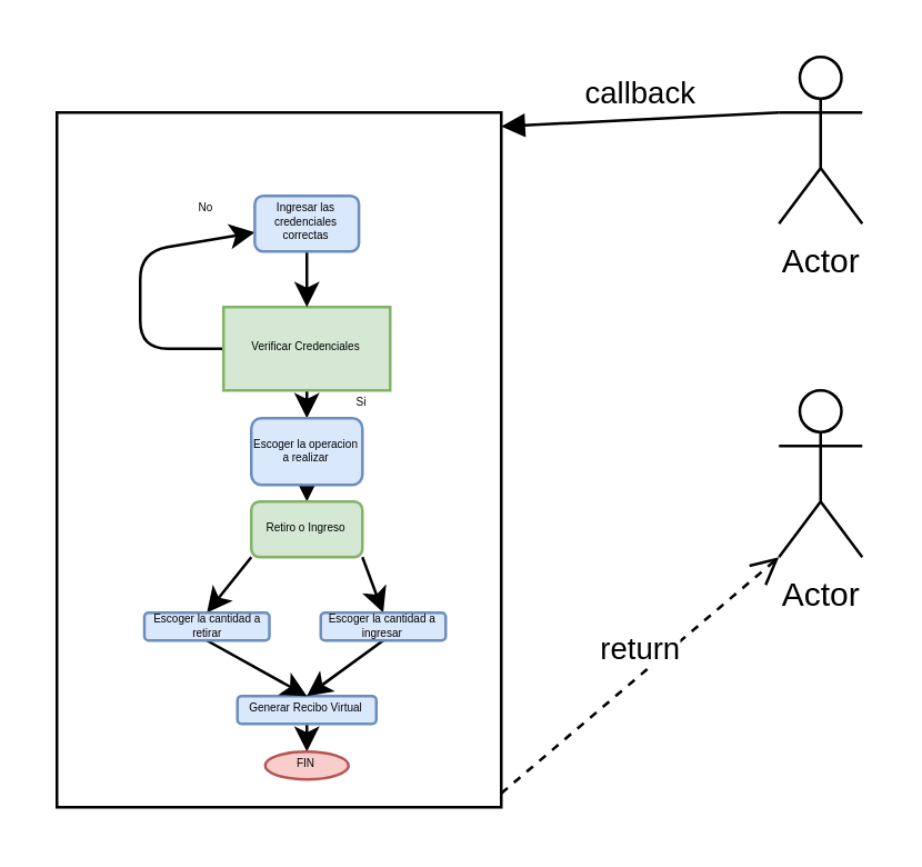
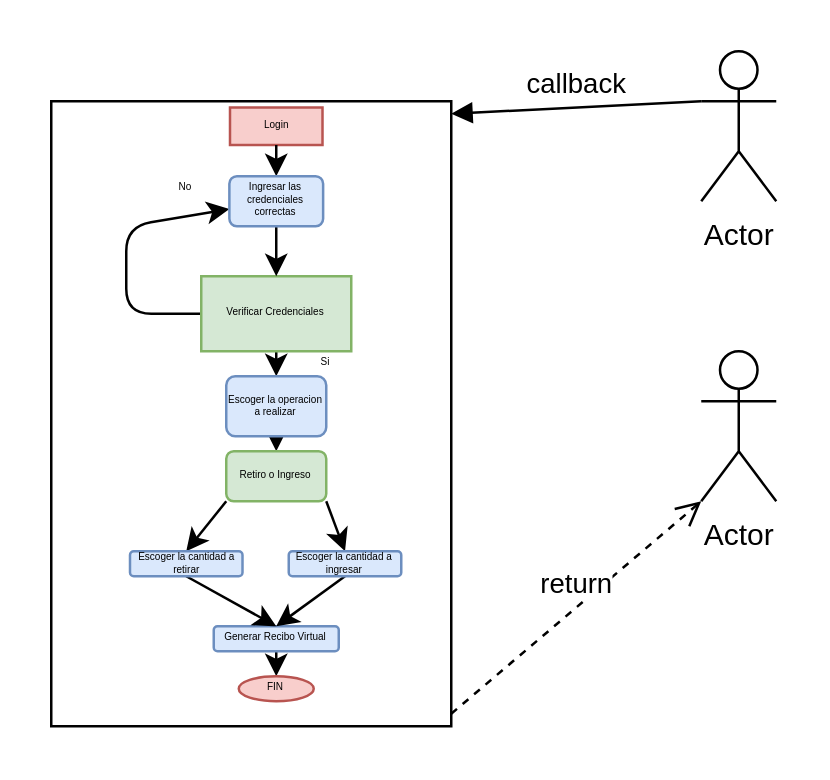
  <mxCell id="0" />
  <mxCell id="1" parent="0" />
  <mxCell id="2" value="" style="html=1;points=[[0,0,0,0,5],[0,1,0,0,-5],[1,0,0,0,5],[1,1,0,0,-5]];perimeter=orthogonalPerimeter;outlineConnect=0;targetShapes=umlLifeline;portConstraint=eastwest;newEdgeStyle={&quot;curved&quot;:0,&quot;rounded&quot;:0};" vertex="1" parent="1"><mxGeometry x="20" y="40" width="160" height="250" as="geometry" /></mxCell>
  <mxCell id="3" value="callback" style="html=1;verticalAlign=bottom;endArrow=block;curved=0;rounded=0;entryX=1;entryY=0;entryDx=0;entryDy=5;exitX=0;exitY=0.333;exitDx=0;exitDy=0;exitPerimeter=0;" edge="1" target="2" parent="1" source="5"><mxGeometry relative="1" as="geometry"><mxPoint x="270" y="40" as="sourcePoint" /></mxGeometry></mxCell>
  <mxCell id="4" value="return" style="html=1;verticalAlign=bottom;endArrow=open;dashed=1;endSize=8;curved=0;rounded=0;exitX=1;exitY=1;exitDx=0;exitDy=-5;entryX=0;entryY=1;entryDx=0;entryDy=0;entryPerimeter=0;" edge="1" source="2" parent="1" target="6"><mxGeometry relative="1" as="geometry"><mxPoint x="270" y="200" as="targetPoint" /></mxGeometry></mxCell>
  <mxCell id="5" value="Actor" style="shape=umlActor;verticalLabelPosition=bottom;verticalAlign=top;html=1;" vertex="1" parent="1"><mxGeometry x="280" y="20" width="30" height="60" as="geometry" /></mxCell>
  <mxCell id="6" value="Actor" style="shape=umlActor;verticalLabelPosition=bottom;verticalAlign=top;html=1;" vertex="1" parent="1"><mxGeometry x="280" y="140" width="30" height="60" as="geometry" /></mxCell>
  <mxCell id="7" style="edgeStyle=none;html=1;exitX=0;exitY=0.5;exitDx=0;exitDy=0;" edge="1" parent="1" source="9" target="17"><mxGeometry relative="1" as="geometry"><Array as="points"><mxPoint x="50" y="125" /><mxPoint x="50" y="90" /></Array></mxGeometry></mxCell>
  <mxCell id="8" style="edgeStyle=none;html=1;exitX=0.5;exitY=1;exitDx=0;exitDy=0;" edge="1" parent="1" source="9" target="11"><mxGeometry relative="1" as="geometry" /></mxCell>
  <mxCell id="9" value="Verificar Credenciales" style="whiteSpace=wrap;html=1;fontSize=4;fillColor=#d5e8d4;strokeColor=#82b366;rounded=0;" vertex="1" parent="1"><mxGeometry x="80" y="110" width="60" height="30" as="geometry" /></mxCell>
  <mxCell id="10" style="edgeStyle=none;html=1;exitX=0.5;exitY=1;exitDx=0;exitDy=0;entryX=0.5;entryY=0;entryDx=0;entryDy=0;" edge="1" parent="1" source="11" target="22"><mxGeometry relative="1" as="geometry" /></mxCell>
  <mxCell id="11" value="Escoger la operacion a realizar" style="rounded=1;whiteSpace=wrap;html=1;fontSize=4;fillColor=#dae8fc;strokeColor=#6c8ebf;" vertex="1" parent="1"><mxGeometry x="90" y="150" width="40" height="24" as="geometry" /></mxCell>
  <mxCell id="12" value="Si" style="text;html=1;align=center;verticalAlign=middle;whiteSpace=wrap;rounded=0;fontSize=4;" vertex="1" parent="1"><mxGeometry x="115" y="140" width="30" height="10" as="geometry" /></mxCell>
  <mxCell id="13" value="No" style="text;html=1;align=center;verticalAlign=middle;whiteSpace=wrap;rounded=0;fontSize=4;" vertex="1" parent="1"><mxGeometry x="64" y="70" width="20" height="10" as="geometry" /></mxCell>
  <mxCell id="14" style="edgeStyle=none;html=1;entryX=0.5;entryY=0;entryDx=0;entryDy=0;" edge="1" parent="1" source="17" target="9"><mxGeometry relative="1" as="geometry" /></mxCell>
+ <mxCell id="15" value="Login" style="rounded=0;whiteSpace=wrap;html=1;fontSize=4;fillColor=#f8cecc;strokeColor=#b85450;" vertex="1" parent="1"><mxGeometry x="91.5" y="42.5" width="37" height="15" as="geometry" /></mxCell>
+ <mxCell id="16" value="" style="edgeStyle=none;html=1;entryX=0.5;entryY=0;entryDx=0;entryDy=0;" edge="1" parent="1" source="15" target="17"><mxGeometry relative="1" as="geometry"><mxPoint x="110" y="57" as="sourcePoint" /><mxPoint x="110" y="80" as="targetPoint" /></mxGeometry></mxCell>
  <mxCell id="17" value="Ingresar las credenciales correctas" style="rounded=1;whiteSpace=wrap;html=1;fontSize=4;fillColor=#dae8fc;strokeColor=#6c8ebf;" vertex="1" parent="1"><mxGeometry x="91.25" y="70" width="37.5" height="20" as="geometry" /></mxCell>
  <mxCell id="18" style="edgeStyle=none;html=1;exitX=0.5;exitY=1;exitDx=0;exitDy=0;entryX=0.5;entryY=0;entryDx=0;entryDy=0;" edge="1" parent="1" source="19" target="27"><mxGeometry relative="1" as="geometry" /></mxCell>
  <mxCell id="19" value="Generar Recibo Virtual" style="rounded=1;whiteSpace=wrap;html=1;fontSize=4;fillColor=#dae8fc;strokeColor=#6c8ebf;" vertex="1" parent="1"><mxGeometry x="85" y="250" width="50" height="10" as="geometry" /></mxCell>
  <mxCell id="20" style="edgeStyle=none;html=1;exitX=0;exitY=1;exitDx=0;exitDy=0;entryX=0.5;entryY=0;entryDx=0;entryDy=0;" edge="1" parent="1" source="22" target="24"><mxGeometry relative="1" as="geometry" /></mxCell>
  <mxCell id="21" style="edgeStyle=none;html=1;exitX=1;exitY=1;exitDx=0;exitDy=0;entryX=0.5;entryY=0;entryDx=0;entryDy=0;" edge="1" parent="1" source="22" target="26"><mxGeometry relative="1" as="geometry" /></mxCell>
  <mxCell id="22" value="Retiro o Ingreso" style="whiteSpace=wrap;html=1;fontSize=4;fillColor=#d5e8d4;strokeColor=#82b366;rounded=1;" vertex="1" parent="1"><mxGeometry x="90" y="180" width="40" height="20" as="geometry" /></mxCell>
  <mxCell id="23" style="edgeStyle=none;html=1;exitX=0.5;exitY=1;exitDx=0;exitDy=0;entryX=0.5;entryY=0;entryDx=0;entryDy=0;" edge="1" parent="1" source="24" target="19"><mxGeometry relative="1" as="geometry" /></mxCell>
  <mxCell id="24" value="Escoger la cantidad a retirar" style="rounded=1;whiteSpace=wrap;html=1;fontSize=4;fillColor=#dae8fc;strokeColor=#6c8ebf;" vertex="1" parent="1"><mxGeometry x="51.5" y="220" width="45" height="10" as="geometry" /></mxCell>
  <mxCell id="25" style="edgeStyle=none;html=1;exitX=0.5;exitY=1;exitDx=0;exitDy=0;entryX=0.5;entryY=0;entryDx=0;entryDy=0;" edge="1" parent="1" source="26" target="19"><mxGeometry relative="1" as="geometry" /></mxCell>
  <mxCell id="26" value="Escoger la cantidad a ingresar" style="rounded=1;whiteSpace=wrap;html=1;fontSize=4;fillColor=#dae8fc;strokeColor=#6c8ebf;" vertex="1" parent="1"><mxGeometry x="115" y="220" width="45" height="10" as="geometry" /></mxCell>
  <mxCell id="27" value="FIN" style="ellipse;whiteSpace=wrap;html=1;fontSize=4;fillColor=#f8cecc;strokeColor=#b85450;" vertex="1" parent="1"><mxGeometry x="95" y="270" width="30" height="10" as="geometry" /></mxCell>
